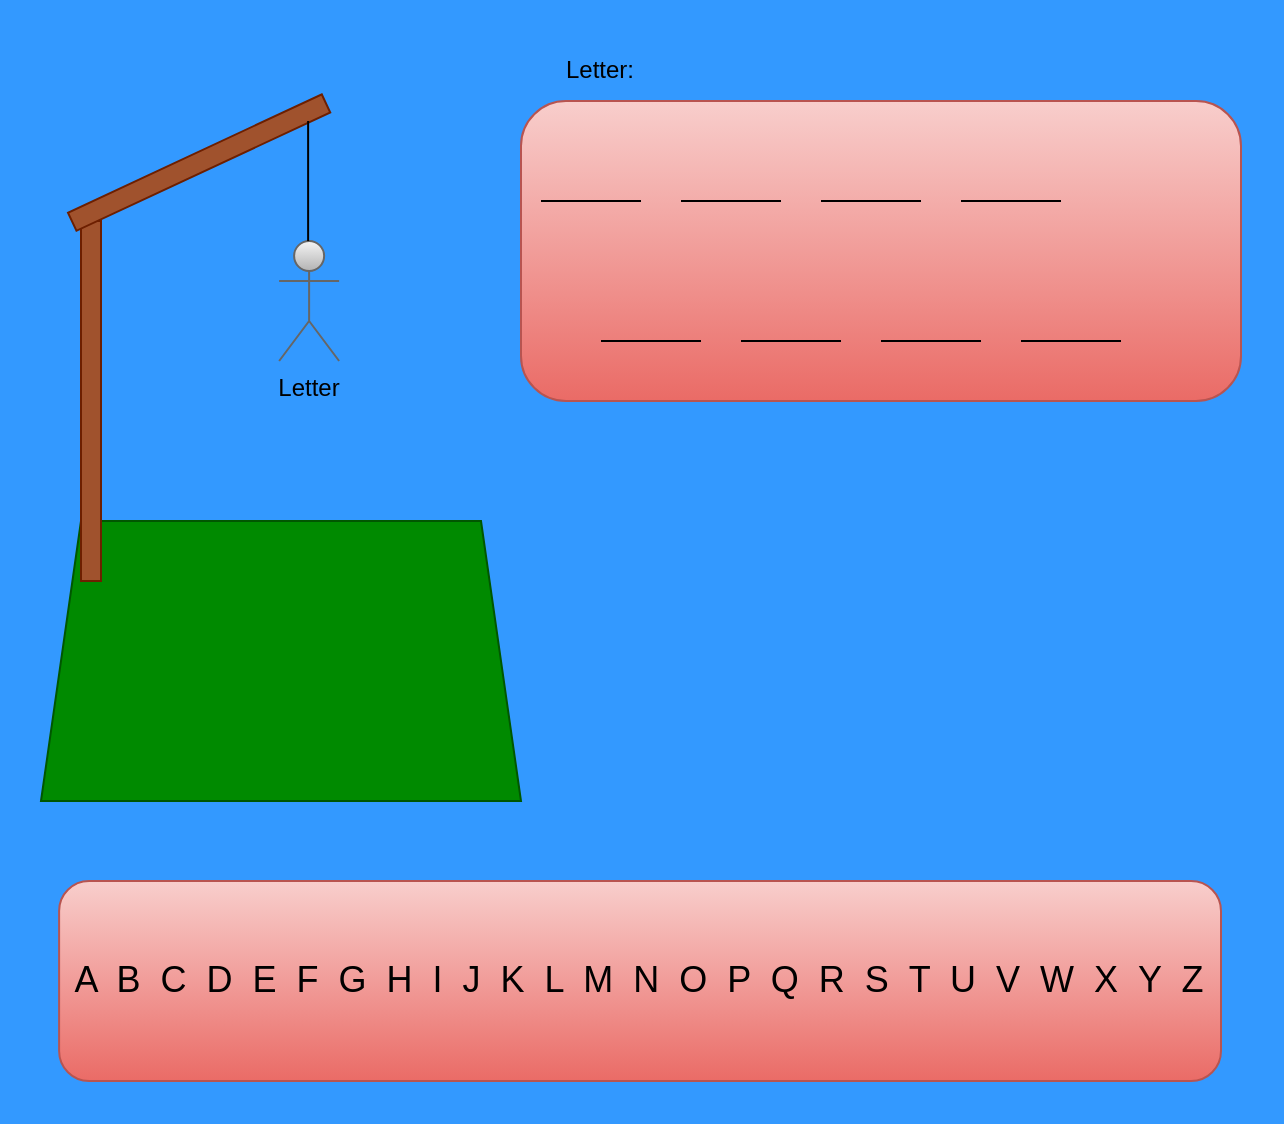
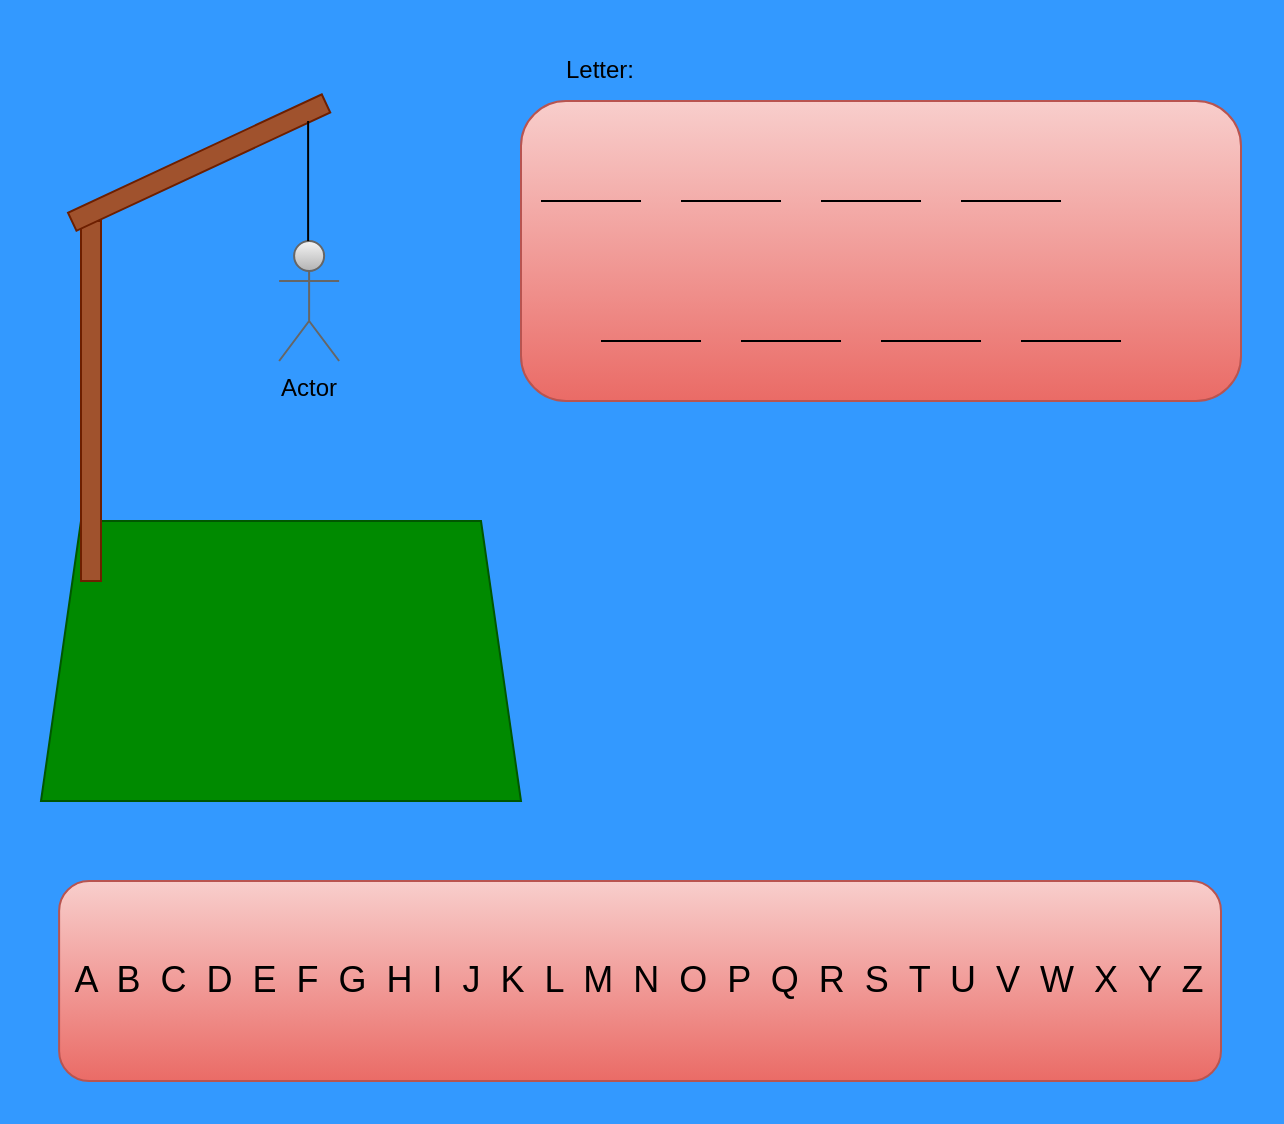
  <mxCell id="0" />
  <mxCell id="1" parent="0" />
  <mxCell id="2" value="" style="shape=trapezoid;perimeter=trapezoidPerimeter;whiteSpace=wrap;html=1;fixedSize=1;size=20;fillColor=#008a00;strokeColor=#005700;fontColor=#ffffff;" vertex="1" parent="1"><mxGeometry y="260" width="240" height="140" as="geometry" x="20" /></mxCell>
  <mxCell id="3" value="" style="rounded=0;whiteSpace=wrap;html=1;fillColor=#a0522d;fontColor=#ffffff;strokeColor=#6D1F00;" vertex="1" parent="1"><mxGeometry x="40" y="110" width="10" height="180" as="geometry" /></mxCell>
  <mxCell id="4" value="" style="rounded=0;whiteSpace=wrap;html=1;rotation=-25;fillColor=#a0522d;fontColor=#ffffff;strokeColor=#6D1F00;" vertex="1" parent="1"><mxGeometry x="29.06" y="75.77" width="140" height="10" as="geometry" /></mxCell>
- <mxCell id="5" value="Letter" style="shape=umlActor;verticalLabelPosition=bottom;verticalAlign=top;html=1;outlineConnect=0;fillColor=#f5f5f5;strokeColor=#666666;gradientColor=#b3b3b3;" vertex="1" parent="1"><mxGeometry x="139.06" y="120" width="30" height="60" as="geometry" /></mxCell>
+ <mxCell id="5" value="Actor" style="shape=umlActor;verticalLabelPosition=bottom;verticalAlign=top;html=1;outlineConnect=0;fillColor=#f5f5f5;strokeColor=#666666;gradientColor=#b3b3b3;" vertex="1" parent="1"><mxGeometry x="139.06" y="120" width="30" height="60" as="geometry" /></mxCell>
  <mxCell id="6" value="" style="endArrow=none;html=1;rounded=0;" edge="1" parent="1"><mxGeometry width="50" height="50" relative="1" as="geometry"><mxPoint x="153.56" y="120" as="sourcePoint" /><mxPoint x="153.56" y="60" as="targetPoint" /><Array as="points"><mxPoint x="153.56" y="120" /></Array></mxGeometry></mxCell>
  <mxCell id="7" value="" style="rounded=1;whiteSpace=wrap;html=1;fillColor=#f8cecc;strokeColor=#b85450;gradientColor=#ea6b66;" vertex="1" parent="1"><mxGeometry x="260" y="50" width="360" height="150" as="geometry" /></mxCell>
  <mxCell id="8" value="" style="endArrow=none;html=1;rounded=0;" edge="1" parent="1"><mxGeometry width="50" height="50" relative="1" as="geometry"><mxPoint x="410" y="100" as="sourcePoint" /><mxPoint x="460" y="100" as="targetPoint" /></mxGeometry></mxCell>
  <mxCell id="9" value="" style="endArrow=none;html=1;rounded=0;" edge="1" parent="1"><mxGeometry width="50" height="50" relative="1" as="geometry"><mxPoint x="340" y="100" as="sourcePoint" /><mxPoint x="390" y="100" as="targetPoint" /></mxGeometry></mxCell>
  <mxCell id="10" value="" style="endArrow=none;html=1;rounded=0;" edge="1" parent="1"><mxGeometry width="50" height="50" relative="1" as="geometry"><mxPoint x="270" y="100" as="sourcePoint" /><mxPoint x="320" y="100" as="targetPoint" /><Array as="points"><mxPoint x="290" y="100" /><mxPoint x="300" y="100" /></Array></mxGeometry></mxCell>
  <mxCell id="11" value="" style="endArrow=none;html=1;rounded=0;" edge="1" parent="1"><mxGeometry width="50" height="50" relative="1" as="geometry"><mxPoint x="480" y="100" as="sourcePoint" /><mxPoint x="530" y="100" as="targetPoint" /></mxGeometry></mxCell>
  <mxCell id="12" value="" style="endArrow=none;html=1;rounded=0;" edge="1" parent="1"><mxGeometry width="50" height="50" relative="1" as="geometry"><mxPoint x="510" y="170" as="sourcePoint" /><mxPoint x="560" y="170" as="targetPoint" /></mxGeometry></mxCell>
  <mxCell id="13" value="" style="endArrow=none;html=1;rounded=0;" edge="1" parent="1"><mxGeometry width="50" height="50" relative="1" as="geometry"><mxPoint x="440" y="170" as="sourcePoint" /><mxPoint x="490" y="170" as="targetPoint" /></mxGeometry></mxCell>
  <mxCell id="14" value="" style="endArrow=none;html=1;rounded=0;" edge="1" parent="1"><mxGeometry width="50" height="50" relative="1" as="geometry"><mxPoint x="370" y="170" as="sourcePoint" /><mxPoint x="420" y="170" as="targetPoint" /></mxGeometry></mxCell>
  <mxCell id="15" value="" style="endArrow=none;html=1;rounded=0;" edge="1" parent="1"><mxGeometry width="50" height="50" relative="1" as="geometry"><mxPoint x="300" y="170" as="sourcePoint" /><mxPoint x="350" y="170" as="targetPoint" /></mxGeometry></mxCell>
  <mxCell id="16" value="&lt;font style=&quot;font-size: 18px;&quot;&gt;A &amp;nbsp;B &amp;nbsp;C &amp;nbsp;D &amp;nbsp;E &amp;nbsp;F &amp;nbsp;G &amp;nbsp;H &amp;nbsp;I &amp;nbsp;J &amp;nbsp;K &amp;nbsp;L &amp;nbsp;M &amp;nbsp;N &amp;nbsp;O &amp;nbsp;P &amp;nbsp;Q &amp;nbsp;R &amp;nbsp;S &amp;nbsp;T &amp;nbsp;U &amp;nbsp;V &amp;nbsp;W &amp;nbsp;X &amp;nbsp;Y &amp;nbsp;Z&lt;/font&gt;" style="rounded=1;whiteSpace=wrap;html=1;fillColor=#f8cecc;strokeColor=#b85450;gradientColor=#ea6b66;" vertex="1" parent="1"><mxGeometry x="29.06" y="440" width="580.94" height="100" as="geometry" /></mxCell>
  <mxCell id="17" value="Letter:" style="text;html=1;strokeColor=none;fillColor=none;align=center;verticalAlign=middle;whiteSpace=wrap;rounded=0;" vertex="1" parent="1"><mxGeometry x="270" y="20" width="60" height="30" as="geometry" /></mxCell>
